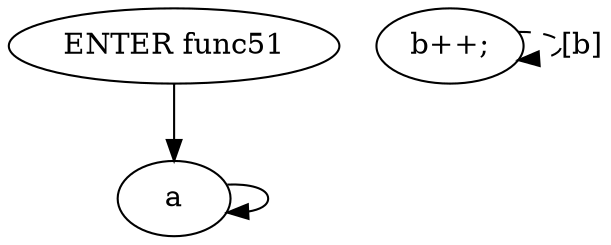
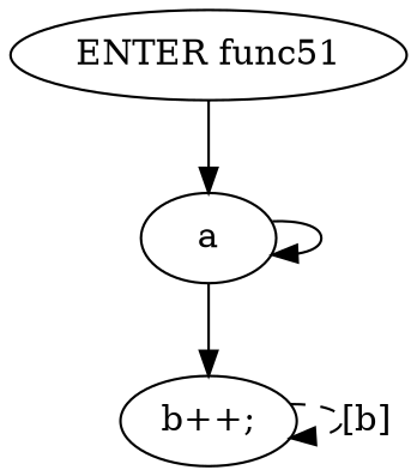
  digraph {
    n1 [label="ENTER func51"]
    n2 [label=a]
    n3 [label="b++;"]
    n1 -> n2
    n2 -> n2
+   n2 -> n3
    n3 -> n3 [label="[b]" style=dashed]
  }
